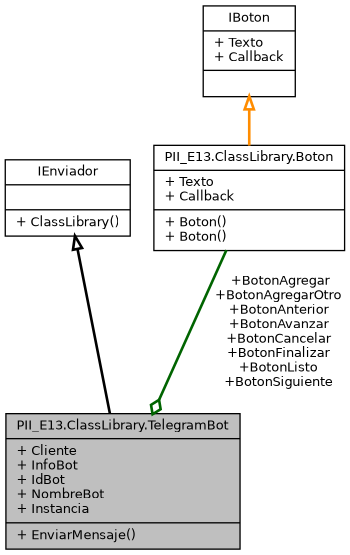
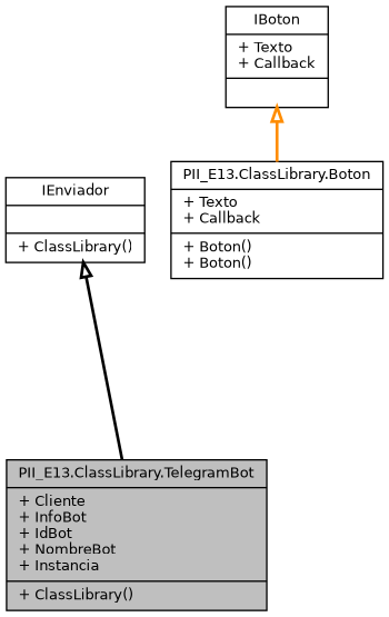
  digraph {
    node [color=black fillcolor=white fontname=Helvetica fontsize=10 shape=record style=filled]
    edge [arrowtail=onormal dir=back fontname=Helvetica fontsize=10 labelfontname=Helvetica labelfontsize=10 style=bold]
-   n1 [fillcolor=grey75 fontcolor=black height=0.2 label="{PII_E13.ClassLibrary.TelegramBot\n|+ Cliente\l+ InfoBot\l+ IdBot\l+ NombreBot\l+ Instancia\l|+ EnviarMensaje()\l}" width=0.4]
+   n1 [fillcolor=grey75 fontcolor=black height=0.2 label="{PII_E13.ClassLibrary.TelegramBot\n|+ Cliente\l+ InfoBot\l+ IdBot\l+ NombreBot\l+ Instancia\l|+ ClassLibrary()\l}" width=0.4]
    n2 [height=0.2 label="{IEnviador\n||+ ClassLibrary()\l}" width=0.4]
    n3 [height=0.2 label="{PII_E13.ClassLibrary.Boton\n|+ Texto\l+ Callback\l|+ Boton()\l+ Boton()\l}" width=0.4]
    n4 [height=0.2 label="{IBoton\n|+ Texto\l+ Callback\l|}" width=0.4]
    n2 -> n1 [color=black]
-   n3 -> n1 [arrowhead=odiamond color=darkgreen label=" +BotonAgregar\n+BotonAgregarOtro\n+BotonAnterior\n+BotonAvanzar\n+BotonCancelar\n+BotonFinalizar\n+BotonListo\n+BotonSiguiente" arrowtail="" dir=""]
    n4 -> n3 [color=darkorange]
  }
